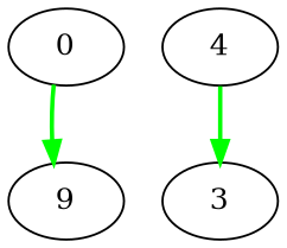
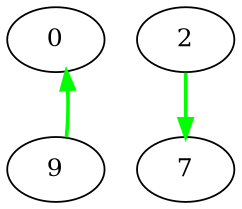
  digraph {
    node [color=black]
    edge [color=green penwidth=2]
    n1 [label=0]
    n2 [label=9]
-   n3 [label=4]
-   n4 [label=3]
-   n1 -> n2
+   n3 [label=2]
+   n4 [label=7]
+   n2 -> n1
    n3 -> n4
  }
